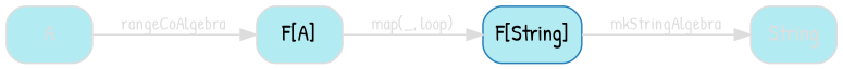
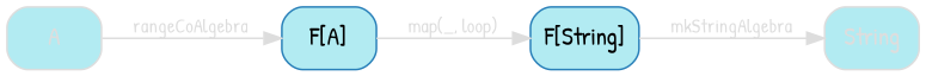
  digraph {
    rank=same
    rankdir=LR
    splines=false
    fontname="Patrick Hand"
    node [color="#2980B9" fillcolor="#b2ebf2" fontcolor="#000000" fontname="Patrick Hand" shape=rectangle style="rounded,filled"]
    edge [color="#dddddd" fontcolor="#dddddd" fontname="Patrick Hand" fontsize=11]
-   n1 [color="#dddddd" label="F[A]"]
+   n1 [label="F[A]"]
    n2 [label="F[String]"]
    n3 [color="#dddddd" fontcolor="#dddddd" label=String]
    n4 [color="#dddddd" fontcolor="#dddddd" label=A]
    n1 -> n2 [label="map(_, loop)"]
    n2 -> n3 [label=mkStringAlgebra]
    n4 -> n1 [label=rangeCoAlgebra]
  }
